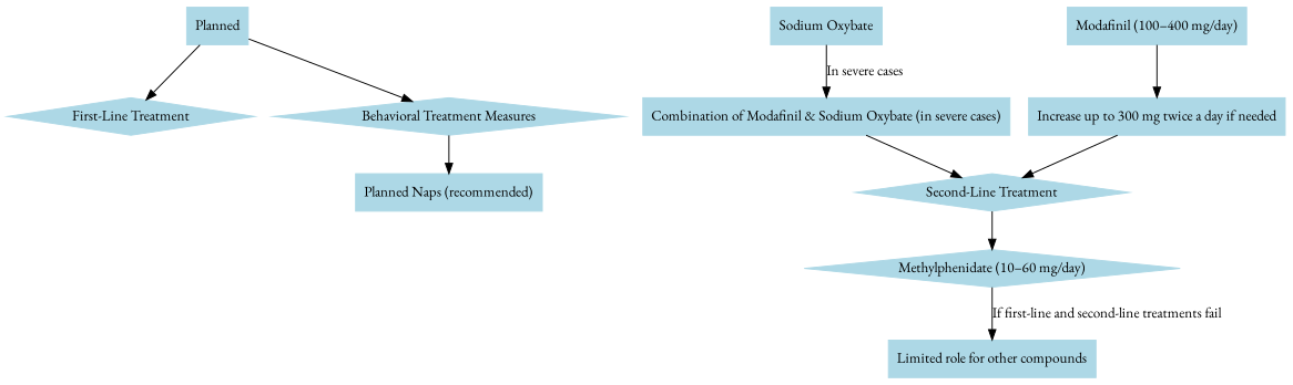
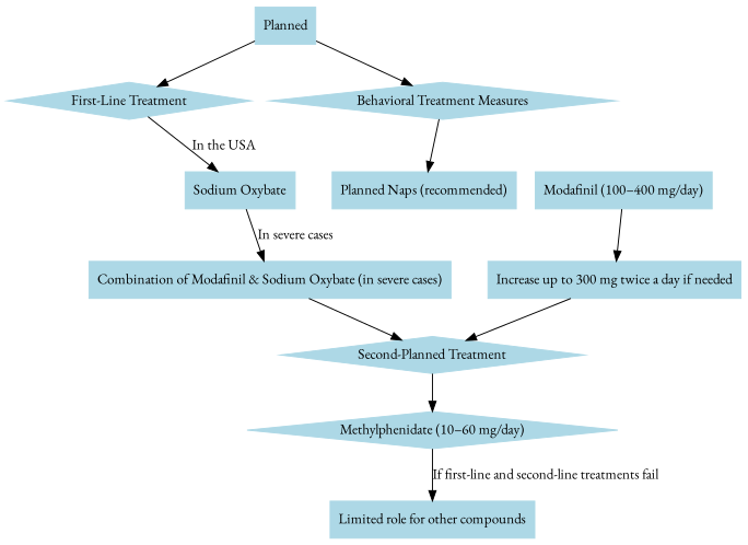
  digraph {
    fontname="EB Garamond"
    node [color=lightblue fontname="EB Garamond" shape=box style=filled]
    edge [fontname="EB Garamond"]
    n1 [label=Planned]
    n2 [label="First-Line Treatment" shape=diamond]
    n3 [label="Behavioral Treatment Measures" shape=diamond]
    n4 [label="Sodium Oxybate"]
    n5 [label="Planned Naps (recommended)"]
    n6 [label="Modafinil (100–400 mg/day)"]
    n7 [label="Increase up to 300 mg twice a day if needed"]
    n8 [label="Combination of Modafinil & Sodium Oxybate (in severe cases)"]
-   n9 [label="Second-Line Treatment" shape=diamond]
+   n9 [label="Second-Planned Treatment" shape=diamond]
    n10 [label="Methylphenidate (10–60 mg/day)" shape=diamond]
    n11 [label="Limited role for other compounds"]
    n1 -> n2
    n1 -> n3
+   n2 -> n4 [label="In the USA"]
    n3 -> n5
    n4 -> n8 [label="In severe cases"]
    n6 -> n7
    n7 -> n9
    n8 -> n9
    n9 -> n10
    n10 -> n11 [label="If first-line and second-line treatments fail"]
  }
